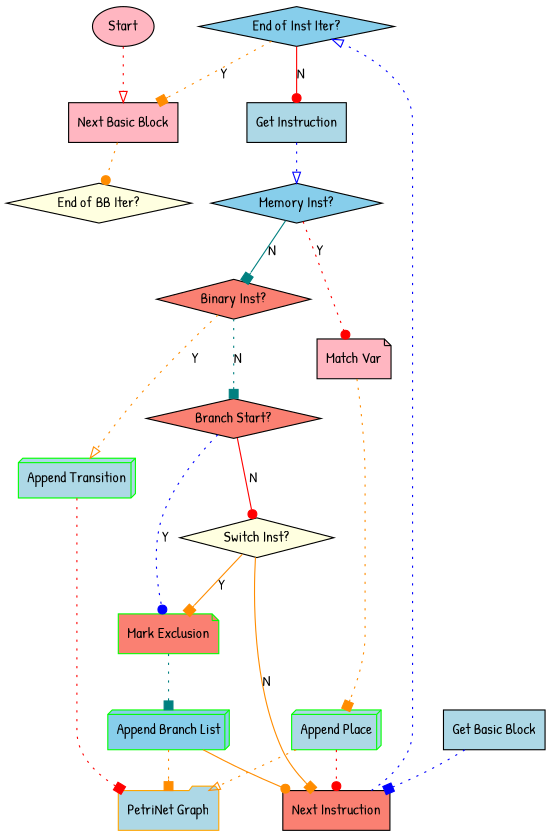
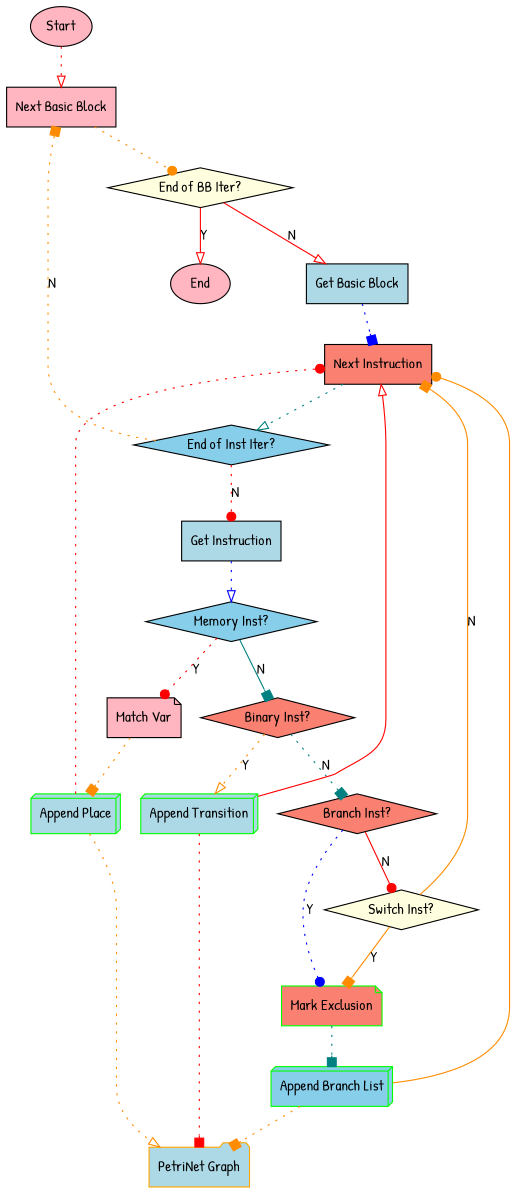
  digraph {
    fontname="Patrick Hand"
    node [fillcolor=lightblue fontname="Patrick Hand" shape=diamond style=filled]
    edge [arrowhead=box color=red fontname="Patrick Hand" style=dotted]
    n1 [fillcolor=lightpink label=Start shape=ellipse]
    n2 [fillcolor=lightpink label="Next Basic Block" shape=box]
    n3 [fillcolor=lightyellow label="End of BB Iter?"]
+   n4 [fillcolor=lightpink label=End shape=ellipse]
    n5 [label="Get Basic Block" shape=box]
    n6 [fillcolor=salmon label="Next Instruction" shape=box]
    n7 [fillcolor=skyblue label="End of Inst Iter?"]
    n8 [label="Get Instruction" shape=box]
    n9 [fillcolor=skyblue label="Memory Inst?"]
    n10 [fillcolor=salmon label="Binary Inst?"]
    n11 [color=black fillcolor=lightpink label="Match Var" shape=note]
-   n12 [fillcolor=salmon label="Branch Start?"]
+   n12 [fillcolor=salmon label="Branch Inst?"]
    n13 [color=green label="Append Transition" shape=box3d]
    n14 [color=green label="Append Place" shape=box3d]
    n15 [fillcolor=lightyellow label="Switch Inst?"]
    n16 [color=green fillcolor=salmon label="Mark Exclusion" shape=note]
    n17 [color=orange label="PetriNet Graph" shape=folder]
    n18 [color=green fillcolor=skyblue label="Append Branch List" shape=box3d]
    n1 -> n2 [arrowhead=onormal]
    n2 -> n3 [arrowhead=dot color=darkorange]
+   n3 -> n4 [arrowhead=onormal label=Y style=solid]
+   n3 -> n5 [arrowhead=onormal label=N style=solid]
    n5 -> n6 [color=blue]
-   n6 -> n7 [arrowhead=onormal color=blue]
-   n7 -> n2 [color=darkorange label=Y]
-   n7 -> n8 [arrowhead=dot label=N style=solid]
+   n6 -> n7 [arrowhead=onormal color=teal]
+   n7 -> n2 [color=darkorange label=N]
+   n7 -> n8 [arrowhead=dot label=N]
    n8 -> n9 [arrowhead=onormal color=blue]
    n9 -> n10 [color=teal label=N style=solid]
    n9 -> n11 [arrowhead=dot label=Y]
    n10 -> n12 [color=teal label=N]
    n10 -> n13 [arrowhead=onormal color=darkorange label=Y]
    n11 -> n14 [color=darkorange]
    n12 -> n15 [arrowhead=dot label=N style=solid]
    n12 -> n16 [arrowhead=dot color=blue label=Y]
+   n13 -> n6 [arrowhead=onormal style=solid]
    n13 -> n17
    n14 -> n6 [arrowhead=dot]
    n14 -> n17 [arrowhead=onormal color=darkorange]
    n15 -> n6 [color=darkorange label=N style=solid]
    n15 -> n16 [color=darkorange label=Y style=solid]
    n16 -> n18 [color=teal]
    n18 -> n6 [arrowhead=dot color=darkorange style=solid]
    n18 -> n17 [color=darkorange]
  }
